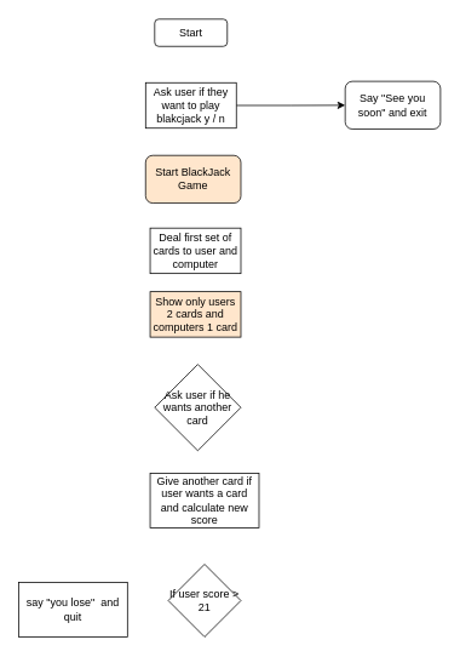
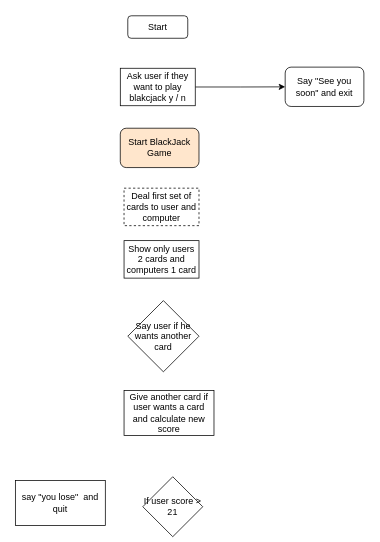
  <mxCell id="0" />
  <mxCell id="1" parent="0" />
  <mxCell id="2" value="Start" style="rounded=1;whiteSpace=wrap;html=1;" vertex="1" parent="1"><mxGeometry x="170" y="20" width="80" height="30" as="geometry" /></mxCell>
  <mxCell id="3" style="edgeStyle=orthogonalEdgeStyle;rounded=0;orthogonalLoop=1;jettySize=auto;html=1;exitX=1;exitY=0.5;exitDx=0;exitDy=0;" edge="1" parent="1" source="4" target="6"><mxGeometry relative="1" as="geometry" /></mxCell>
  <mxCell id="4" value="Ask user if they want to play blakcjack y / n" style="rounded=0;whiteSpace=wrap;html=1;" vertex="1" parent="1"><mxGeometry x="160" y="90" width="100" height="50" as="geometry" /></mxCell>
  <mxCell id="5" value="Start BlackJack Game" style="rounded=1;whiteSpace=wrap;html=1;fillColor=#ffe6cc;" vertex="1" parent="1"><mxGeometry x="160" y="170" width="105" height="52.5" as="geometry" /></mxCell>
  <mxCell id="6" value="Say &quot;See you soon&quot; and exit" style="rounded=1;whiteSpace=wrap;html=1;" vertex="1" parent="1"><mxGeometry x="380" y="88.5" width="105" height="52.5" as="geometry" /></mxCell>
- <mxCell id="7" value="Deal first set of cards to user and computer" style="rounded=0;whiteSpace=wrap;html=1;" vertex="1" parent="1"><mxGeometry x="165" y="250" width="100" height="50" as="geometry" /></mxCell>
- <mxCell id="8" value="Show only users 2 cards and computers 1 card" style="rounded=0;whiteSpace=wrap;html=1;fillColor=#ffe6cc;" vertex="1" parent="1"><mxGeometry x="165" y="320" width="100" height="50" as="geometry" /></mxCell>
- <mxCell id="9" value="Ask user if he wants another card" style="rhombus;whiteSpace=wrap;html=1;" vertex="1" parent="1"><mxGeometry x="170" y="400" width="95" height="95" as="geometry" /></mxCell>
+ <mxCell id="7" value="Deal first set of cards to user and computer" style="rounded=0;whiteSpace=wrap;html=1;dashed=1;" vertex="1" parent="1"><mxGeometry x="165" y="250" width="100" height="50" as="geometry" /></mxCell>
+ <mxCell id="8" value="Show only users 2 cards and computers 1 card" style="rounded=0;whiteSpace=wrap;html=1;" vertex="1" parent="1"><mxGeometry x="165" y="320" width="100" height="50" as="geometry" /></mxCell>
+ <mxCell id="9" value="Say user if he wants another card" style="rhombus;whiteSpace=wrap;html=1;" vertex="1" parent="1"><mxGeometry x="170" y="400" width="95" height="95" as="geometry" /></mxCell>
  <mxCell id="10" value="Give another card if user wants a card and calculate new score" style="rounded=0;whiteSpace=wrap;html=1;" vertex="1" parent="1"><mxGeometry x="165" y="520" width="120" height="60" as="geometry" /></mxCell>
- <mxCell id="11" value="If user score &amp;gt; 21" style="rhombus;whiteSpace=wrap;html=1;" vertex="1" parent="1"><mxGeometry x="185" y="620" width="80" height="80" as="geometry" /></mxCell>
+ <mxCell id="11" value="If user score &amp;gt; 21" style="rhombus;whiteSpace=wrap;html=1;" vertex="1" parent="1"><mxGeometry x="190" y="635" width="80" height="80" as="geometry" /></mxCell>
  <mxCell id="12" value="say &quot;you lose&quot;&amp;nbsp; and quit" style="rounded=0;whiteSpace=wrap;html=1;" vertex="1" parent="1"><mxGeometry x="20" y="640" width="120" height="60" as="geometry" /></mxCell>
